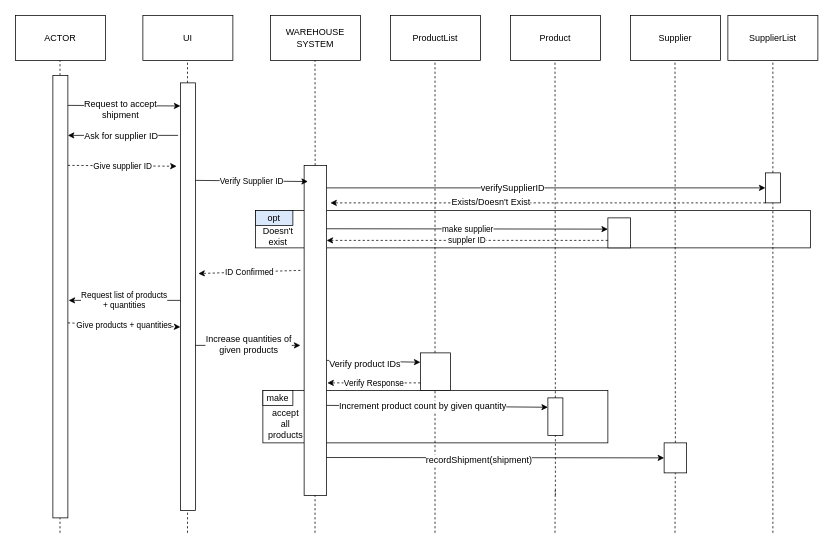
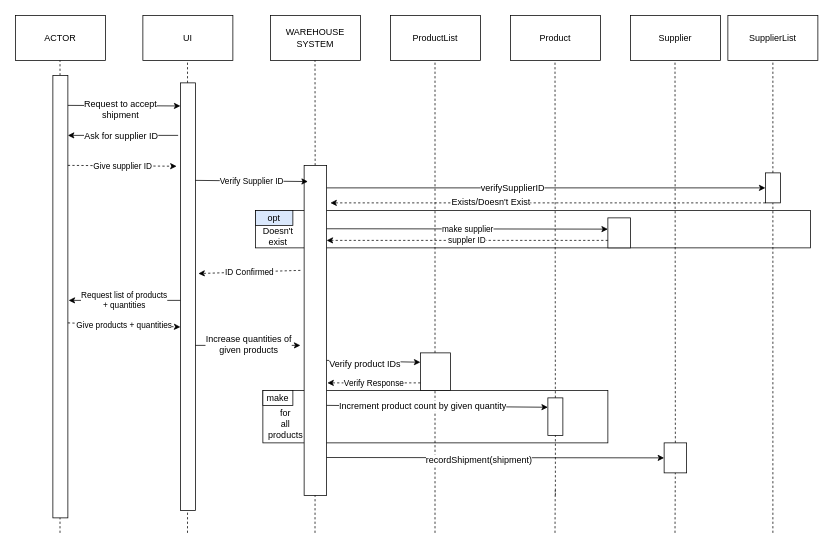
  <mxCell id="0" />
  <mxCell id="1" parent="0" />
  <mxCell id="2" value="" style="rounded=0;whiteSpace=wrap;html=1;" vertex="1" parent="1"><mxGeometry x="350" y="520" width="460" height="70" as="geometry" /></mxCell>
  <mxCell id="3" value="" style="rounded=0;whiteSpace=wrap;html=1;" vertex="1" parent="1"><mxGeometry x="340" y="280" width="740" height="50" as="geometry" /></mxCell>
  <mxCell id="4" value="ACTOR" style="whiteSpace=wrap;html=1;" vertex="1" parent="1"><mxGeometry x="20" y="20" width="120" height="60" as="geometry" /></mxCell>
  <mxCell id="5" value="UI" style="whiteSpace=wrap;html=1;" vertex="1" parent="1"><mxGeometry x="190" y="20" width="120" height="60" as="geometry" /></mxCell>
  <mxCell id="6" value="&lt;div&gt;WAREHOUSE&lt;/div&gt;&lt;div&gt;SYSTEM&lt;br&gt;&lt;/div&gt;" style="whiteSpace=wrap;html=1;" vertex="1" parent="1"><mxGeometry x="360" y="20" width="120" height="60" as="geometry" /></mxCell>
  <mxCell id="7" value="ProductList" style="whiteSpace=wrap;html=1;" vertex="1" parent="1"><mxGeometry x="520" y="20" width="120" height="60" as="geometry" /></mxCell>
  <mxCell id="8" value="Product" style="rounded=0;whiteSpace=wrap;html=1;" vertex="1" parent="1"><mxGeometry x="680" y="20" width="120" height="60" as="geometry" /></mxCell>
  <mxCell id="9" value="Supplier" style="rounded=0;whiteSpace=wrap;html=1;" vertex="1" parent="1"><mxGeometry x="840" y="20" width="120" height="60" as="geometry" /></mxCell>
  <mxCell id="10" value="" style="endArrow=none;dashed=1;html=1;" edge="1" parent="1" source="16"><mxGeometry width="50" height="50" relative="1" as="geometry"><mxPoint x="79.5" y="710" as="sourcePoint" /><mxPoint x="79.5" y="80" as="targetPoint" /></mxGeometry></mxCell>
  <mxCell id="11" value="" style="endArrow=none;dashed=1;html=1;" edge="1" parent="1" source="25"><mxGeometry width="50" height="50" relative="1" as="geometry"><mxPoint x="419.5" y="710" as="sourcePoint" /><mxPoint x="419.5" y="80" as="targetPoint" /></mxGeometry></mxCell>
  <mxCell id="12" value="" style="endArrow=none;dashed=1;html=1;" edge="1" parent="1"><mxGeometry width="50" height="50" relative="1" as="geometry"><mxPoint x="579.5" y="710" as="sourcePoint" /><mxPoint x="579.5" y="80" as="targetPoint" /></mxGeometry></mxCell>
  <mxCell id="13" value="" style="endArrow=none;dashed=1;html=1;" edge="1" parent="1" source="50"><mxGeometry width="50" height="50" relative="1" as="geometry"><mxPoint x="739.5" y="710" as="sourcePoint" /><mxPoint x="739.5" y="80" as="targetPoint" /></mxGeometry></mxCell>
  <mxCell id="14" value="" style="endArrow=none;dashed=1;html=1;" edge="1" parent="1" source="57"><mxGeometry width="50" height="50" relative="1" as="geometry"><mxPoint x="899.5" y="710" as="sourcePoint" /><mxPoint x="899.5" y="80" as="targetPoint" /></mxGeometry></mxCell>
  <mxCell id="15" value="" style="endArrow=none;dashed=1;html=1;" edge="1" parent="1" source="18"><mxGeometry width="50" height="50" relative="1" as="geometry"><mxPoint x="249.5" y="710" as="sourcePoint" /><mxPoint x="249.5" y="80" as="targetPoint" /></mxGeometry></mxCell>
  <mxCell id="16" value="" style="rounded=0;whiteSpace=wrap;html=1;" vertex="1" parent="1"><mxGeometry x="70" y="100" width="20" height="590" as="geometry" /></mxCell>
  <mxCell id="17" value="" style="endArrow=none;dashed=1;html=1;" edge="1" parent="1" target="16"><mxGeometry width="50" height="50" relative="1" as="geometry"><mxPoint x="79.5" y="710" as="sourcePoint" /><mxPoint x="79.5" y="80" as="targetPoint" /></mxGeometry></mxCell>
  <mxCell id="18" value="" style="rounded=0;whiteSpace=wrap;html=1;" vertex="1" parent="1"><mxGeometry x="240" y="110" width="20" height="570" as="geometry" /></mxCell>
  <mxCell id="19" value="" style="endArrow=none;dashed=1;html=1;" edge="1" parent="1" target="18"><mxGeometry width="50" height="50" relative="1" as="geometry"><mxPoint x="249.5" y="710" as="sourcePoint" /><mxPoint x="249.5" y="80" as="targetPoint" /></mxGeometry></mxCell>
  <mxCell id="20" value="" style="endArrow=classic;html=1;entryX=0;entryY=0.054;entryDx=0;entryDy=0;entryPerimeter=0;" edge="1" parent="1" target="18"><mxGeometry width="50" height="50" relative="1" as="geometry"><mxPoint x="90" y="140" as="sourcePoint" /><mxPoint x="140" y="90" as="targetPoint" /></mxGeometry></mxCell>
  <mxCell id="21" value="&lt;div&gt;Request to accept&lt;/div&gt;&lt;div&gt;shipment&lt;br&gt;&lt;/div&gt;" style="text;html=1;align=center;verticalAlign=middle;resizable=0;points=[];labelBackgroundColor=#ffffff;" vertex="1" connectable="0" parent="20"><mxGeometry x="-0.32" y="-4" relative="1" as="geometry"><mxPoint x="19.01" as="offset" /></mxGeometry></mxCell>
  <mxCell id="22" value="" style="endArrow=classic;html=1;" edge="1" parent="1"><mxGeometry width="50" height="50" relative="1" as="geometry"><mxPoint x="237" y="180" as="sourcePoint" /><mxPoint x="90" y="180" as="targetPoint" /></mxGeometry></mxCell>
  <mxCell id="23" value="Ask for supplier ID" style="text;html=1;align=center;verticalAlign=middle;resizable=0;points=[];labelBackgroundColor=#ffffff;" vertex="1" connectable="0" parent="22"><mxGeometry x="0.17" y="3" relative="1" as="geometry"><mxPoint x="9" y="-3" as="offset" /></mxGeometry></mxCell>
  <mxCell id="24" value="Give supplier ID" style="endArrow=classic;html=1;entryX=-0.25;entryY=0.195;entryDx=0;entryDy=0;entryPerimeter=0;dashed=1;" edge="1" parent="1" target="18"><mxGeometry width="50" height="50" relative="1" as="geometry"><mxPoint x="90" y="220" as="sourcePoint" /><mxPoint x="160" y="220" as="targetPoint" /></mxGeometry></mxCell>
  <mxCell id="25" value="" style="rounded=0;whiteSpace=wrap;html=1;" vertex="1" parent="1"><mxGeometry x="405" y="220" width="30" height="440" as="geometry" /></mxCell>
  <mxCell id="26" value="" style="endArrow=none;dashed=1;html=1;" edge="1" parent="1" target="25"><mxGeometry width="50" height="50" relative="1" as="geometry"><mxPoint x="419.5" y="710" as="sourcePoint" /><mxPoint x="419.5" y="80" as="targetPoint" /></mxGeometry></mxCell>
  <mxCell id="27" value="Verify Supplier ID" style="endArrow=classic;html=1;entryX=0.167;entryY=0.049;entryDx=0;entryDy=0;entryPerimeter=0;" edge="1" parent="1" target="25"><mxGeometry width="50" height="50" relative="1" as="geometry"><mxPoint x="260" y="240" as="sourcePoint" /><mxPoint x="350" y="240" as="targetPoint" /></mxGeometry></mxCell>
  <mxCell id="28" value="SupplierList" style="rounded=0;whiteSpace=wrap;html=1;" vertex="1" parent="1"><mxGeometry x="970" y="20" width="120" height="60" as="geometry" /></mxCell>
  <mxCell id="29" value="" style="endArrow=none;dashed=1;html=1;" edge="1" parent="1" source="32"><mxGeometry width="50" height="50" relative="1" as="geometry"><mxPoint x="1030" y="710" as="sourcePoint" /><mxPoint x="1030" y="80" as="targetPoint" /></mxGeometry></mxCell>
  <mxCell id="30" value="" style="endArrow=classic;html=1;entryX=0;entryY=0.5;entryDx=0;entryDy=0;" edge="1" parent="1" target="32"><mxGeometry width="50" height="50" relative="1" as="geometry"><mxPoint x="435" y="250" as="sourcePoint" /><mxPoint x="485" y="200" as="targetPoint" /></mxGeometry></mxCell>
  <mxCell id="31" value="verifySupplierID" style="text;html=1;align=center;verticalAlign=middle;resizable=0;points=[];labelBackgroundColor=#ffffff;" vertex="1" connectable="0" parent="30"><mxGeometry x="-0.156" y="1" relative="1" as="geometry"><mxPoint as="offset" /></mxGeometry></mxCell>
  <mxCell id="32" value="" style="rounded=0;whiteSpace=wrap;html=1;" vertex="1" parent="1"><mxGeometry x="1020" y="230" width="20" height="40" as="geometry" /></mxCell>
  <mxCell id="33" value="" style="endArrow=none;dashed=1;html=1;" edge="1" parent="1" target="32"><mxGeometry width="50" height="50" relative="1" as="geometry"><mxPoint x="1030" y="710" as="sourcePoint" /><mxPoint x="1030" y="80" as="targetPoint" /></mxGeometry></mxCell>
  <mxCell id="34" value="" style="endArrow=classic;html=1;dashed=1;" edge="1" parent="1"><mxGeometry width="50" height="50" relative="1" as="geometry"><mxPoint x="1020" y="270" as="sourcePoint" /><mxPoint x="440" y="270" as="targetPoint" /></mxGeometry></mxCell>
  <mxCell id="35" value="Exists/Doesn't Exist" style="text;html=1;align=center;verticalAlign=middle;resizable=0;points=[];labelBackgroundColor=#ffffff;" vertex="1" connectable="0" parent="34"><mxGeometry x="0.266" y="-2" relative="1" as="geometry"><mxPoint as="offset" /></mxGeometry></mxCell>
  <mxCell id="36" value="opt" style="rounded=0;whiteSpace=wrap;html=1;fillColor=#dae8fc;" vertex="1" parent="1"><mxGeometry x="340" y="280" width="50" height="20" as="geometry" /></mxCell>
  <mxCell id="37" value="&lt;div&gt;Doesn't&lt;/div&gt;&lt;div&gt; exist&lt;/div&gt;" style="text;html=1;align=center;verticalAlign=middle;resizable=0;points=[];autosize=1;" vertex="1" parent="1"><mxGeometry x="340" y="300" width="60" height="30" as="geometry" /></mxCell>
  <mxCell id="38" value="" style="rounded=0;whiteSpace=wrap;html=1;" vertex="1" parent="1"><mxGeometry x="810" y="290" width="30" height="40" as="geometry" /></mxCell>
  <mxCell id="39" value="suppler ID" style="endArrow=classic;html=1;dashed=1;" edge="1" parent="1"><mxGeometry width="50" height="50" relative="1" as="geometry"><mxPoint x="810" y="320" as="sourcePoint" /><mxPoint x="435" y="320" as="targetPoint" /></mxGeometry></mxCell>
  <mxCell id="40" value="make supplier" style="endArrow=classic;html=1;entryX=0;entryY=0.5;entryDx=0;entryDy=0;" edge="1" parent="1"><mxGeometry width="50" height="50" relative="1" as="geometry"><mxPoint x="435" y="304.5" as="sourcePoint" /><mxPoint x="810" y="305" as="targetPoint" /></mxGeometry></mxCell>
  <mxCell id="41" value="ID Confirmed" style="endArrow=classic;html=1;entryX=1.2;entryY=0.446;entryDx=0;entryDy=0;entryPerimeter=0;dashed=1;" edge="1" parent="1" target="18"><mxGeometry width="50" height="50" relative="1" as="geometry"><mxPoint x="400" y="360" as="sourcePoint" /><mxPoint x="450" y="310" as="targetPoint" /></mxGeometry></mxCell>
  <mxCell id="42" value="&lt;div&gt;Request list of products&lt;/div&gt;&lt;div&gt;+ quantities&lt;br&gt;&lt;/div&gt;" style="endArrow=classic;html=1;" edge="1" parent="1"><mxGeometry width="50" height="50" relative="1" as="geometry"><mxPoint x="240" y="400" as="sourcePoint" /><mxPoint x="91" y="400" as="targetPoint" /></mxGeometry></mxCell>
  <mxCell id="43" value="Give products + quantities" style="endArrow=classic;html=1;dashed=1;entryX=0;entryY=0.571;entryDx=0;entryDy=0;entryPerimeter=0;" edge="1" parent="1" target="18"><mxGeometry width="50" height="50" relative="1" as="geometry"><mxPoint x="90" y="430" as="sourcePoint" /><mxPoint x="190" y="430" as="targetPoint" /></mxGeometry></mxCell>
  <mxCell id="44" value="" style="endArrow=classic;html=1;" edge="1" parent="1"><mxGeometry width="50" height="50" relative="1" as="geometry"><mxPoint x="260" y="460" as="sourcePoint" /><mxPoint x="400" y="460" as="targetPoint" /></mxGeometry></mxCell>
  <mxCell id="45" value="&lt;div&gt;Increase quantities of&lt;/div&gt;&lt;div&gt;given products&lt;br&gt;&lt;/div&gt;" style="text;html=1;align=center;verticalAlign=middle;resizable=0;points=[];labelBackgroundColor=#ffffff;" vertex="1" connectable="0" parent="44"><mxGeometry x="-0.171" y="2" relative="1" as="geometry"><mxPoint x="12" as="offset" /></mxGeometry></mxCell>
  <mxCell id="46" value="" style="rounded=0;whiteSpace=wrap;html=1;" vertex="1" parent="1"><mxGeometry x="560" y="470" width="40" height="50" as="geometry" /></mxCell>
  <mxCell id="47" value="" style="endArrow=classic;html=1;entryX=0;entryY=0.25;entryDx=0;entryDy=0;" edge="1" parent="1" target="46"><mxGeometry width="50" height="50" relative="1" as="geometry"><mxPoint x="435" y="480" as="sourcePoint" /><mxPoint x="485" y="430" as="targetPoint" /><Array as="points" /></mxGeometry></mxCell>
  <mxCell id="48" value="Verify product IDs" style="text;html=1;align=center;verticalAlign=middle;resizable=0;points=[];labelBackgroundColor=#ffffff;" vertex="1" connectable="0" parent="47"><mxGeometry x="-0.183" y="-3" relative="1" as="geometry"><mxPoint as="offset" /></mxGeometry></mxCell>
  <mxCell id="49" value="Verify Response" style="endArrow=classic;html=1;dashed=1;" edge="1" parent="1"><mxGeometry width="50" height="50" relative="1" as="geometry"><mxPoint x="560" y="510" as="sourcePoint" /><mxPoint x="436" y="510" as="targetPoint" /></mxGeometry></mxCell>
  <mxCell id="50" value="" style="rounded=0;whiteSpace=wrap;html=1;" vertex="1" parent="1"><mxGeometry x="730" y="530" width="20" height="50" as="geometry" /></mxCell>
  <mxCell id="51" value="" style="endArrow=none;dashed=1;html=1;" edge="1" parent="1" target="50"><mxGeometry width="50" height="50" relative="1" as="geometry"><mxPoint x="740" y="660" as="sourcePoint" /><mxPoint x="739.5" y="80" as="targetPoint" /></mxGeometry></mxCell>
  <mxCell id="52" value="make" style="rounded=0;whiteSpace=wrap;html=1;" vertex="1" parent="1"><mxGeometry x="350" y="520" width="40" height="20" as="geometry" /></mxCell>
- <mxCell id="53" value="&lt;div&gt;accept&lt;/div&gt;&lt;div&gt;all&lt;/div&gt;&lt;div&gt;products&lt;br&gt;&lt;/div&gt;" style="text;html=1;align=center;verticalAlign=middle;resizable=0;points=[];autosize=1;" vertex="1" parent="1"><mxGeometry x="350" y="540" width="60" height="50" as="geometry" /></mxCell>
+ <mxCell id="53" value="&lt;div&gt;for&lt;/div&gt;&lt;div&gt;all&lt;/div&gt;&lt;div&gt;products&lt;br&gt;&lt;/div&gt;" style="text;html=1;align=center;verticalAlign=middle;resizable=0;points=[];autosize=1;" vertex="1" parent="1"><mxGeometry x="350" y="540" width="60" height="50" as="geometry" /></mxCell>
  <mxCell id="54" value="" style="endArrow=none;dashed=1;html=1;" edge="1" parent="1"><mxGeometry width="50" height="50" relative="1" as="geometry"><mxPoint x="739.5" y="710" as="sourcePoint" /><mxPoint x="739.833" y="650" as="targetPoint" /></mxGeometry></mxCell>
  <mxCell id="55" value="" style="endArrow=classic;html=1;entryX=0;entryY=0.25;entryDx=0;entryDy=0;" edge="1" parent="1" target="50"><mxGeometry width="50" height="50" relative="1" as="geometry"><mxPoint x="435" y="540" as="sourcePoint" /><mxPoint x="525" y="540" as="targetPoint" /></mxGeometry></mxCell>
  <mxCell id="56" value="Increment product count by given quantity" style="text;html=1;align=center;verticalAlign=middle;resizable=0;points=[];labelBackgroundColor=#ffffff;" vertex="1" connectable="0" parent="55"><mxGeometry x="-0.139" y="1" relative="1" as="geometry"><mxPoint as="offset" /></mxGeometry></mxCell>
  <mxCell id="57" value="" style="rounded=0;whiteSpace=wrap;html=1;" vertex="1" parent="1"><mxGeometry x="885" y="590" width="30" height="40" as="geometry" /></mxCell>
  <mxCell id="58" value="" style="endArrow=none;dashed=1;html=1;" edge="1" parent="1" target="57"><mxGeometry width="50" height="50" relative="1" as="geometry"><mxPoint x="899.5" y="710" as="sourcePoint" /><mxPoint x="899.5" y="80" as="targetPoint" /></mxGeometry></mxCell>
  <mxCell id="59" value="" style="endArrow=classic;html=1;entryX=0;entryY=0.5;entryDx=0;entryDy=0;" edge="1" parent="1" target="57"><mxGeometry width="50" height="50" relative="1" as="geometry"><mxPoint x="435" y="609.5" as="sourcePoint" /><mxPoint x="515" y="609.5" as="targetPoint" /></mxGeometry></mxCell>
  <mxCell id="60" value="recordShipment(shipment)" style="text;html=1;align=center;verticalAlign=middle;resizable=0;points=[];labelBackgroundColor=#ffffff;" vertex="1" connectable="0" parent="59"><mxGeometry x="-0.098" y="-3" relative="1" as="geometry"><mxPoint as="offset" /></mxGeometry></mxCell>
